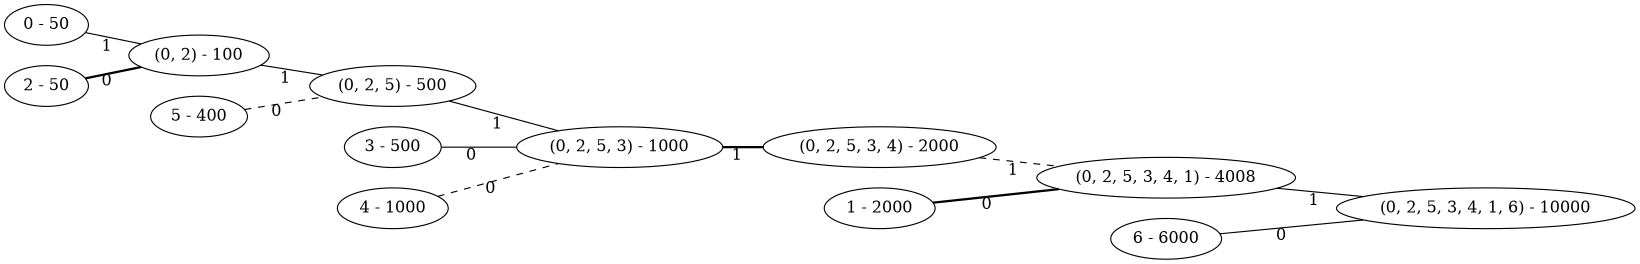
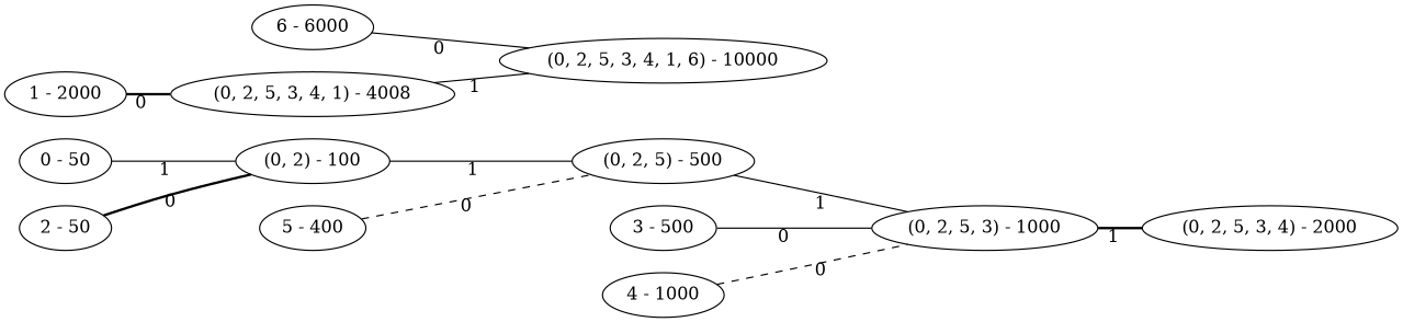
  graph {
    rankdir=LR
    edge [style=solid xlabel=1]
    "0 - 50"
    "(0, 2) - 100"
    "(0, 2, 5) - 500"
    "(0, 2, 5, 3) - 1000"
    "2 - 50"
    "5 - 400"
    "(0, 2, 5, 3, 4) - 2000"
    "3 - 500"
    n9 [label="(0, 2, 5, 3, 4, 1) - 4008"]
    "4 - 1000"
    "(0, 2, 5, 3, 4, 1, 6) - 10000"
    "1 - 2000"
    "6 - 6000"
    "0 - 50" -- "(0, 2) - 100"
    "(0, 2) - 100" -- "(0, 2, 5) - 500"
    "(0, 2, 5) - 500" -- "(0, 2, 5, 3) - 1000"
    "(0, 2, 5, 3) - 1000" -- "(0, 2, 5, 3, 4) - 2000" [style=bold]
    "2 - 50" -- "(0, 2) - 100" [style=bold xlabel=0]
    "5 - 400" -- "(0, 2, 5) - 500" [style=dashed xlabel=0]
-   "(0, 2, 5, 3, 4) - 2000" -- n9 [style=dashed]
    "3 - 500" -- "(0, 2, 5, 3) - 1000" [xlabel=0]
    n9 -- "(0, 2, 5, 3, 4, 1, 6) - 10000"
    "4 - 1000" -- "(0, 2, 5, 3) - 1000" [style=dashed xlabel=0]
    "1 - 2000" -- n9 [style=bold xlabel=0]
    "6 - 6000" -- "(0, 2, 5, 3, 4, 1, 6) - 10000" [xlabel=0]
  }
